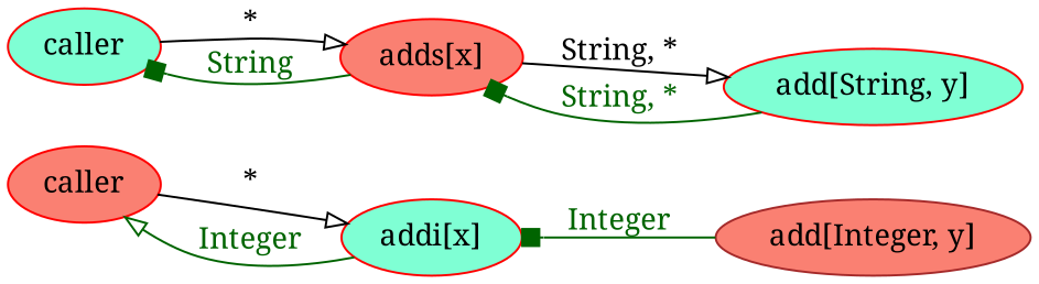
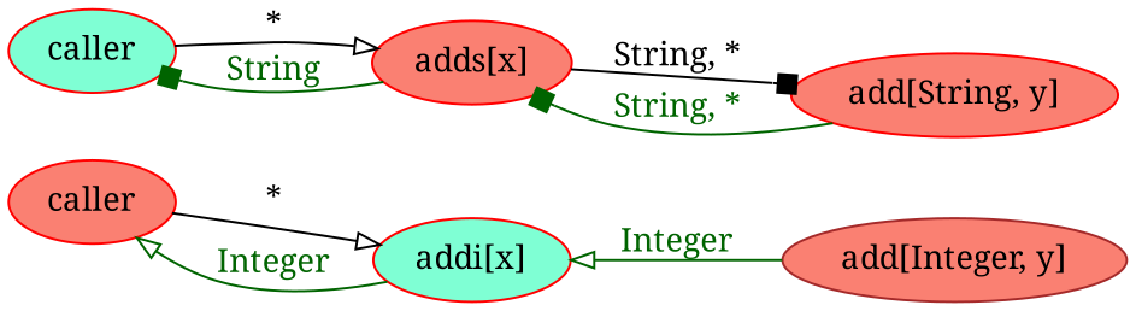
  digraph {
    fontname="Noto Serif"
    rankdir=LR
    node [color=red fillcolor=salmon fontname="Noto Serif" style=filled]
    edge [arrowhead=onormal fontname="Noto Serif" color="/svg/darkgreen" fontcolor="/svg/darkgreen"]
    n1 [label=caller]
    n2 [fillcolor=aquamarine label=caller]
    n3 [fillcolor=aquamarine label="addi[x]"]
    n4 [label="adds[x]"]
-   n5 [fillcolor=aquamarine label="add[String, y]"]
+   n5 [label="add[String, y]"]
    n6 [color=brown label="add[Integer, y]"]
    subgraph sub_1 {
      rank=same
      n1
      n2
    }
    subgraph sub_2 {
      rank=same
      n3
      n4
    }
    subgraph sub_3 {
      rank=same
      n5
      n6
    }
    n1 -> n3 [label="*" color="" fontcolor=""]
    n2 -> n4 [label="*" color="" fontcolor=""]
    n3 -> n1 [label=Integer]
    n4 -> n2 [arrowhead=box label=String]
-   n4 -> n5 [label="String, *" color="" fontcolor=""]
+   n4 -> n5 [arrowhead=box label="String, *" color="" fontcolor=""]
    n5 -> n4 [arrowhead=box label="String, *"]
-   n6 -> n3 [arrowhead=box label=Integer]
+   n6 -> n3 [label=Integer]
  }
